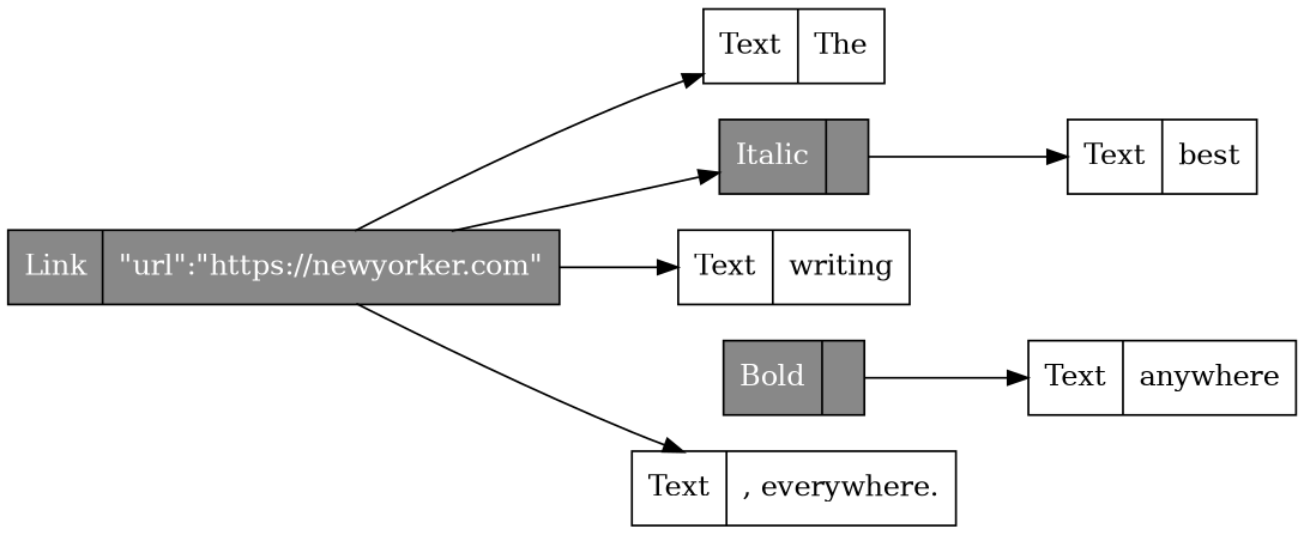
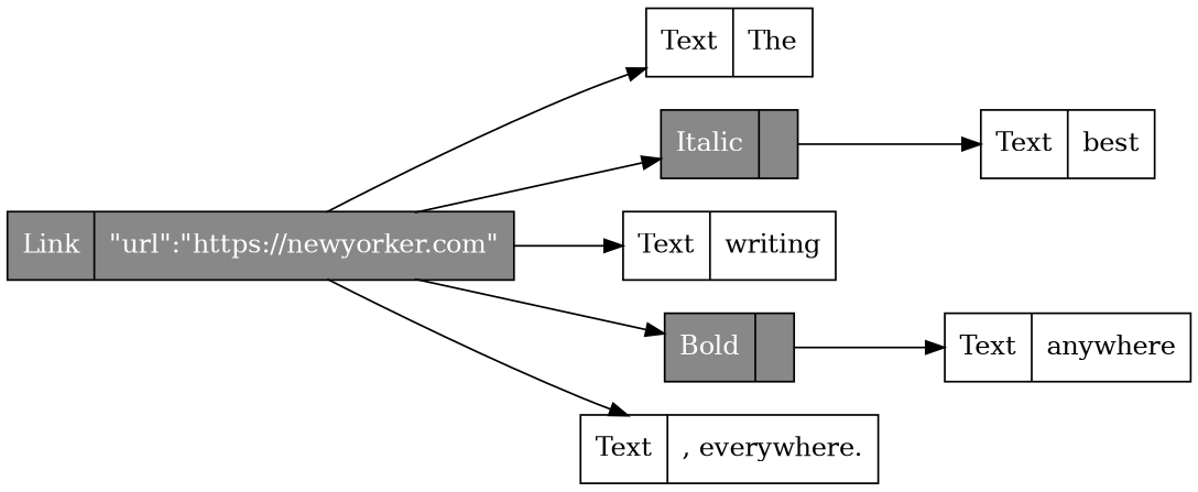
  digraph {
    rankdir=LR
    node [fillcolor="#FFFFFF" fontcolor="#000000" shape=record style=filled]
    n1 [fillcolor="#888888" fontcolor="#FFFFFF" label="{Link|{\"url\":\"https://newyorker.com\"}}"]
    n2 [label="{Text|The }"]
    n3 [fillcolor="#888888" fontcolor="#FFFFFF" label="{Italic|{}}"]
    n4 [label="{Text| writing }"]
    n5 [fillcolor="#888888" fontcolor="#FFFFFF" label="{Bold|{}}"]
    n6 [label="{Text|, everywhere.}"]
    n7 [label="{Text|best}"]
    n8 [label="{Text|anywhere}"]
    n1 -> n2
    n1 -> n3
    n1 -> n4
+   n1 -> n5
    n1 -> n6
    n3 -> n7
    n5 -> n8
  }
